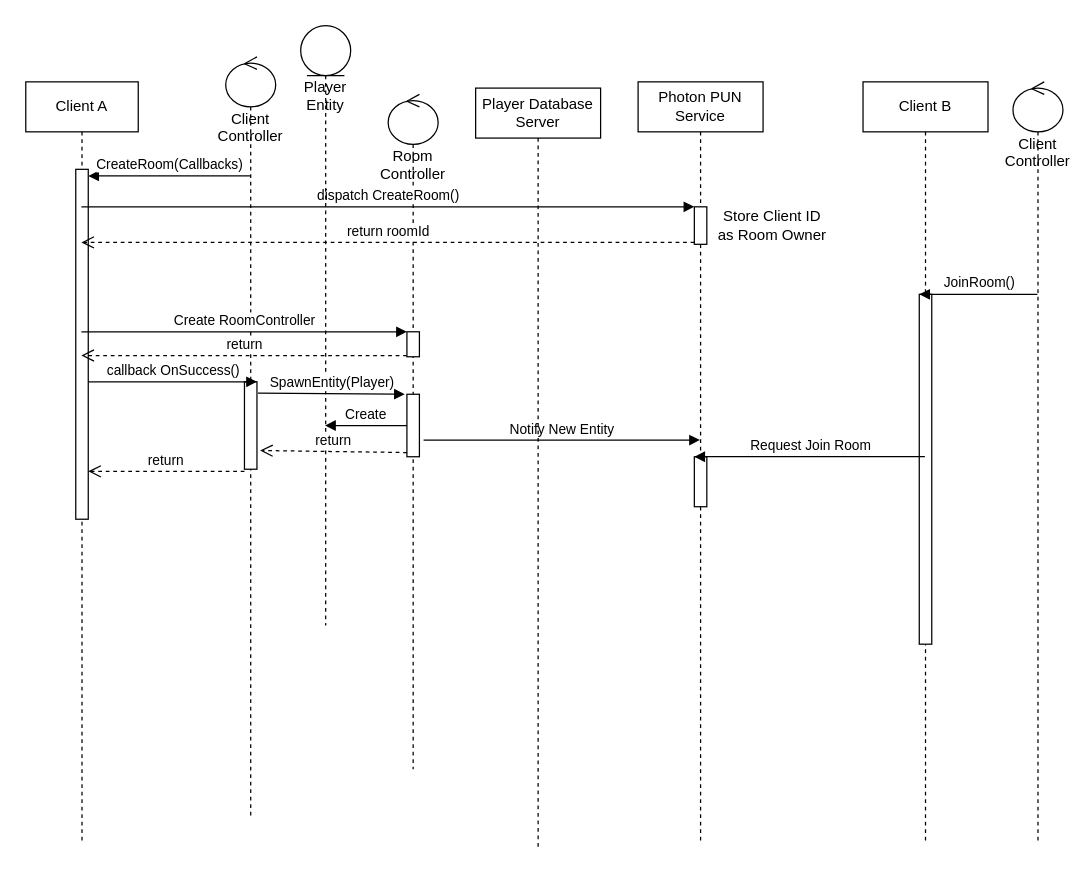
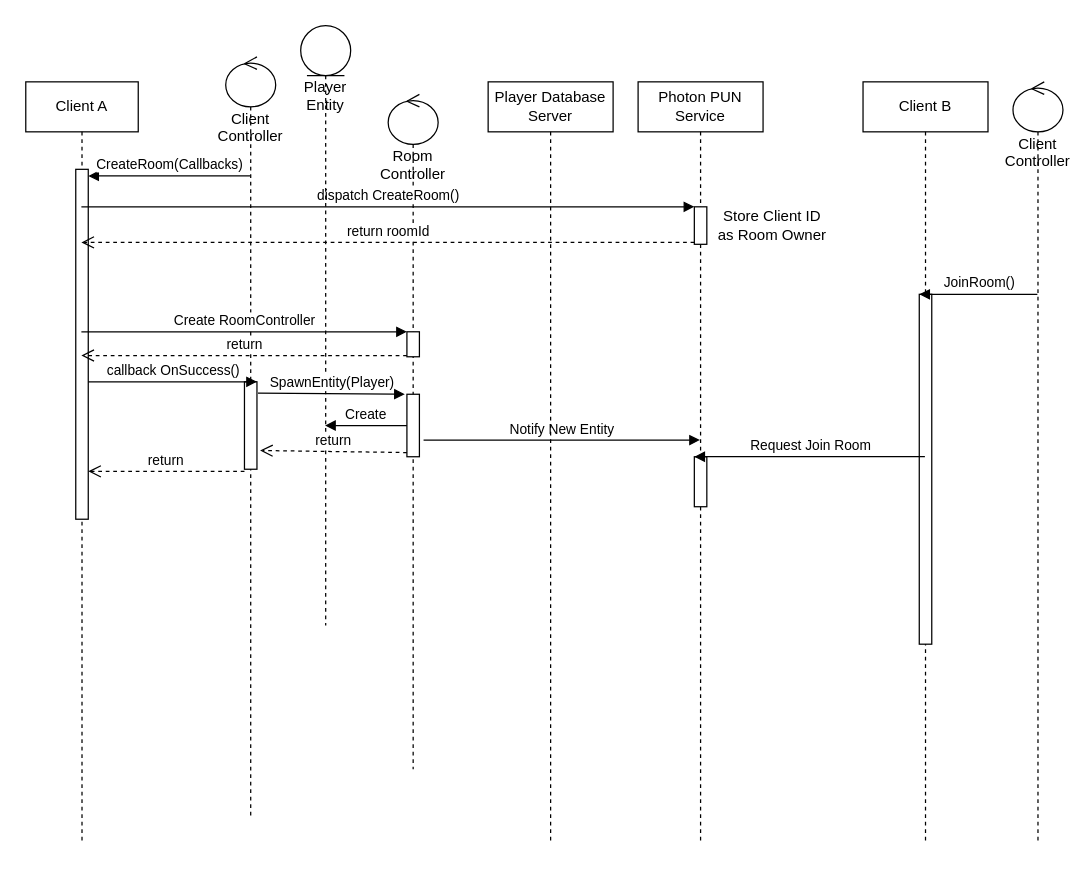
  <mxCell id="0" />
  <mxCell id="1" parent="0" />
  <mxCell id="2" value="Client A" style="shape=umlLifeline;perimeter=lifelinePerimeter;whiteSpace=wrap;html=1;container=1;collapsible=0;recursiveResize=0;outlineConnect=0;" vertex="1" parent="1"><mxGeometry x="20" y="65" width="90" height="610" as="geometry" /></mxCell>
  <mxCell id="3" value="" style="html=1;points=[];perimeter=orthogonalPerimeter;" vertex="1" parent="2"><mxGeometry x="40" y="70" width="10" height="280" as="geometry" /></mxCell>
  <mxCell id="4" value="Client B" style="shape=umlLifeline;perimeter=lifelinePerimeter;whiteSpace=wrap;html=1;container=1;collapsible=0;recursiveResize=0;outlineConnect=0;" vertex="1" parent="1"><mxGeometry x="690" y="65" width="100" height="610" as="geometry" /></mxCell>
  <mxCell id="5" value="" style="html=1;points=[];perimeter=orthogonalPerimeter;" vertex="1" parent="4"><mxGeometry x="45" y="170" width="10" height="280" as="geometry" /></mxCell>
  <mxCell id="6" value="Photon PUN Service" style="shape=umlLifeline;perimeter=lifelinePerimeter;whiteSpace=wrap;html=1;container=1;collapsible=0;recursiveResize=0;outlineConnect=0;size=40;" vertex="1" parent="1"><mxGeometry x="510" y="65" width="100" height="610" as="geometry" /></mxCell>
  <mxCell id="7" value="" style="html=1;points=[];perimeter=orthogonalPerimeter;" vertex="1" parent="6"><mxGeometry x="45" y="100" width="10" height="30" as="geometry" /></mxCell>
  <mxCell id="8" value="" style="html=1;points=[];perimeter=orthogonalPerimeter;" vertex="1" parent="6"><mxGeometry x="45" y="300" width="10" height="40" as="geometry" /></mxCell>
  <mxCell id="9" value="Client Controller" style="shape=umlLifeline;participant=umlControl;perimeter=lifelinePerimeter;whiteSpace=wrap;html=1;container=1;collapsible=0;recursiveResize=0;verticalAlign=top;spacingTop=36;outlineConnect=0;" vertex="1" parent="1"><mxGeometry x="180" y="45" width="40" height="610" as="geometry" /></mxCell>
  <mxCell id="10" value="" style="html=1;points=[];perimeter=orthogonalPerimeter;" vertex="1" parent="9"><mxGeometry x="15" y="260" width="10" height="70" as="geometry" /></mxCell>
  <mxCell id="11" value="Client Controller" style="shape=umlLifeline;participant=umlControl;perimeter=lifelinePerimeter;whiteSpace=wrap;html=1;container=1;collapsible=0;recursiveResize=0;verticalAlign=top;spacingTop=36;outlineConnect=0;" vertex="1" parent="1"><mxGeometry x="810" y="65" width="40" height="610" as="geometry" /></mxCell>
  <mxCell id="12" value="Room Controller" style="shape=umlLifeline;participant=umlControl;perimeter=lifelinePerimeter;whiteSpace=wrap;html=1;container=1;collapsible=0;recursiveResize=0;verticalAlign=top;spacingTop=36;outlineConnect=0;" vertex="1" parent="1"><mxGeometry x="310" y="75" width="40" height="540" as="geometry" /></mxCell>
  <mxCell id="13" value="" style="html=1;points=[];perimeter=orthogonalPerimeter;" vertex="1" parent="12"><mxGeometry x="15" y="190" width="10" height="20" as="geometry" /></mxCell>
  <mxCell id="14" value="" style="html=1;points=[];perimeter=orthogonalPerimeter;" vertex="1" parent="12"><mxGeometry x="15" y="240" width="10" height="50" as="geometry" /></mxCell>
  <mxCell id="15" value="dispatch CreateRoom()" style="html=1;verticalAlign=bottom;endArrow=block;entryX=0;entryY=0;rounded=0;" edge="1" target="7" parent="1" source="2"><mxGeometry relative="1" as="geometry"><mxPoint x="540" y="165" as="sourcePoint" /></mxGeometry></mxCell>
  <mxCell id="16" value="return roomId" style="html=1;verticalAlign=bottom;endArrow=open;dashed=1;endSize=8;exitX=0;exitY=0.95;rounded=0;" edge="1" source="7" parent="1" target="2"><mxGeometry relative="1" as="geometry"><mxPoint y="194" as="targetPoint" x="260" /></mxGeometry></mxCell>
  <mxCell id="17" value="Store Client ID as Room Owner" style="text;html=1;strokeColor=none;fillColor=none;align=center;verticalAlign=middle;whiteSpace=wrap;rounded=0;" vertex="1" parent="1"><mxGeometry x="570" y="160" width="95" height="40" as="geometry" /></mxCell>
  <mxCell id="18" value="Request Join Room" style="html=1;verticalAlign=bottom;endArrow=block;entryX=0;entryY=0;rounded=0;" edge="1" target="8" parent="1" source="4"><mxGeometry relative="1" as="geometry"><mxPoint x="535" y="285" as="sourcePoint" /></mxGeometry></mxCell>
  <mxCell id="19" value="Create RoomController" style="html=1;verticalAlign=bottom;endArrow=block;entryX=0;entryY=0;rounded=0;" edge="1" target="13" parent="1" source="2"><mxGeometry relative="1" as="geometry"><mxPoint x="210" y="315" as="sourcePoint" /></mxGeometry></mxCell>
  <mxCell id="20" value="return" style="html=1;verticalAlign=bottom;endArrow=open;dashed=1;endSize=8;exitX=0;exitY=0.95;rounded=0;" edge="1" source="13" parent="1" target="2"><mxGeometry relative="1" as="geometry"><mxPoint x="210" y="391" as="targetPoint" /></mxGeometry></mxCell>
  <mxCell id="21" value="CreateRoom(Callbacks)" style="html=1;verticalAlign=bottom;endArrow=block;rounded=0;entryX=1;entryY=0.019;entryDx=0;entryDy=0;entryPerimeter=0;" edge="1" parent="1" source="9" target="3"><mxGeometry width="80" relative="1" as="geometry"><mxPoint x="210" y="225" as="sourcePoint" /><mxPoint x="330" y="335" as="targetPoint" /></mxGeometry></mxCell>
  <mxCell id="22" value="callback OnSuccess()" style="html=1;verticalAlign=bottom;endArrow=block;entryX=1;entryY=0;rounded=0;" edge="1" target="10" parent="1" source="3"><mxGeometry relative="1" as="geometry"><mxPoint y="245" as="sourcePoint" x="260" /></mxGeometry></mxCell>
  <mxCell id="23" value="return" style="html=1;verticalAlign=bottom;endArrow=open;dashed=1;endSize=8;rounded=0;exitX=0;exitY=1.024;exitDx=0;exitDy=0;exitPerimeter=0;" edge="1" source="10" parent="1" target="3"><mxGeometry relative="1" as="geometry"><mxPoint x="130" y="312" as="targetPoint" /><mxPoint x="200" y="315" as="sourcePoint" /></mxGeometry></mxCell>
  <mxCell id="24" value="Player Entity" style="shape=umlLifeline;participant=umlEntity;perimeter=lifelinePerimeter;whiteSpace=wrap;html=1;container=1;collapsible=0;recursiveResize=0;verticalAlign=top;spacingTop=36;outlineConnect=0;" vertex="1" parent="1"><mxGeometry x="240" y="20" width="40" height="480" as="geometry" /></mxCell>
  <mxCell id="25" value="SpawnEntity(Player)" style="html=1;verticalAlign=bottom;endArrow=block;rounded=0;entryX=-0.167;entryY=0;entryDx=0;entryDy=0;entryPerimeter=0;exitX=1.083;exitY=0.131;exitDx=0;exitDy=0;exitPerimeter=0;" edge="1" parent="1" source="10" target="14"><mxGeometry width="80" relative="1" as="geometry"><mxPoint x="210" y="265" as="sourcePoint" /><mxPoint x="310" y="355" as="targetPoint" /></mxGeometry></mxCell>
  <mxCell id="26" value="Create" style="html=1;verticalAlign=bottom;endArrow=block;rounded=0;" edge="1" parent="1" source="14" target="24"><mxGeometry width="80" relative="1" as="geometry"><mxPoint x="370" y="305" as="sourcePoint" /><mxPoint x="450" y="305" as="targetPoint" /></mxGeometry></mxCell>
  <mxCell id="27" value="Notify New Entity" style="html=1;verticalAlign=bottom;endArrow=block;rounded=0;exitX=1.333;exitY=0.733;exitDx=0;exitDy=0;exitPerimeter=0;" edge="1" parent="1" source="14" target="6"><mxGeometry width="80" relative="1" as="geometry"><mxPoint x="550" y="335" as="sourcePoint" /><mxPoint x="630" y="335" as="targetPoint" /></mxGeometry></mxCell>
  <mxCell id="28" value="return" style="html=1;verticalAlign=bottom;endArrow=open;dashed=1;endSize=8;rounded=0;exitX=0;exitY=0.933;exitDx=0;exitDy=0;exitPerimeter=0;entryX=1.25;entryY=0.786;entryDx=0;entryDy=0;entryPerimeter=0;" edge="1" parent="1" source="14" target="10"><mxGeometry relative="1" as="geometry"><mxPoint x="80" y="335" as="targetPoint" /><mxPoint x="205" y="336.68" as="sourcePoint" /></mxGeometry></mxCell>
  <mxCell id="29" value="JoinRoom()" style="html=1;verticalAlign=bottom;endArrow=block;entryX=0;entryY=0;rounded=0;" edge="1" target="5" parent="1" source="11"><mxGeometry relative="1" as="geometry"><mxPoint x="665" y="235" as="sourcePoint" /></mxGeometry></mxCell>
- <mxCell id="30" value="Player Database Server" style="shape=umlLifeline;perimeter=lifelinePerimeter;whiteSpace=wrap;html=1;container=1;collapsible=0;recursiveResize=0;outlineConnect=0;" vertex="1" parent="1"><mxGeometry x="380" y="70" width="100" height="610" as="geometry" /></mxCell>
+ <mxCell id="30" value="Player Database Server" style="shape=umlLifeline;perimeter=lifelinePerimeter;whiteSpace=wrap;html=1;container=1;collapsible=0;recursiveResize=0;outlineConnect=0;" vertex="1" parent="1"><mxGeometry x="390" y="65" width="100" height="610" as="geometry" /></mxCell>
